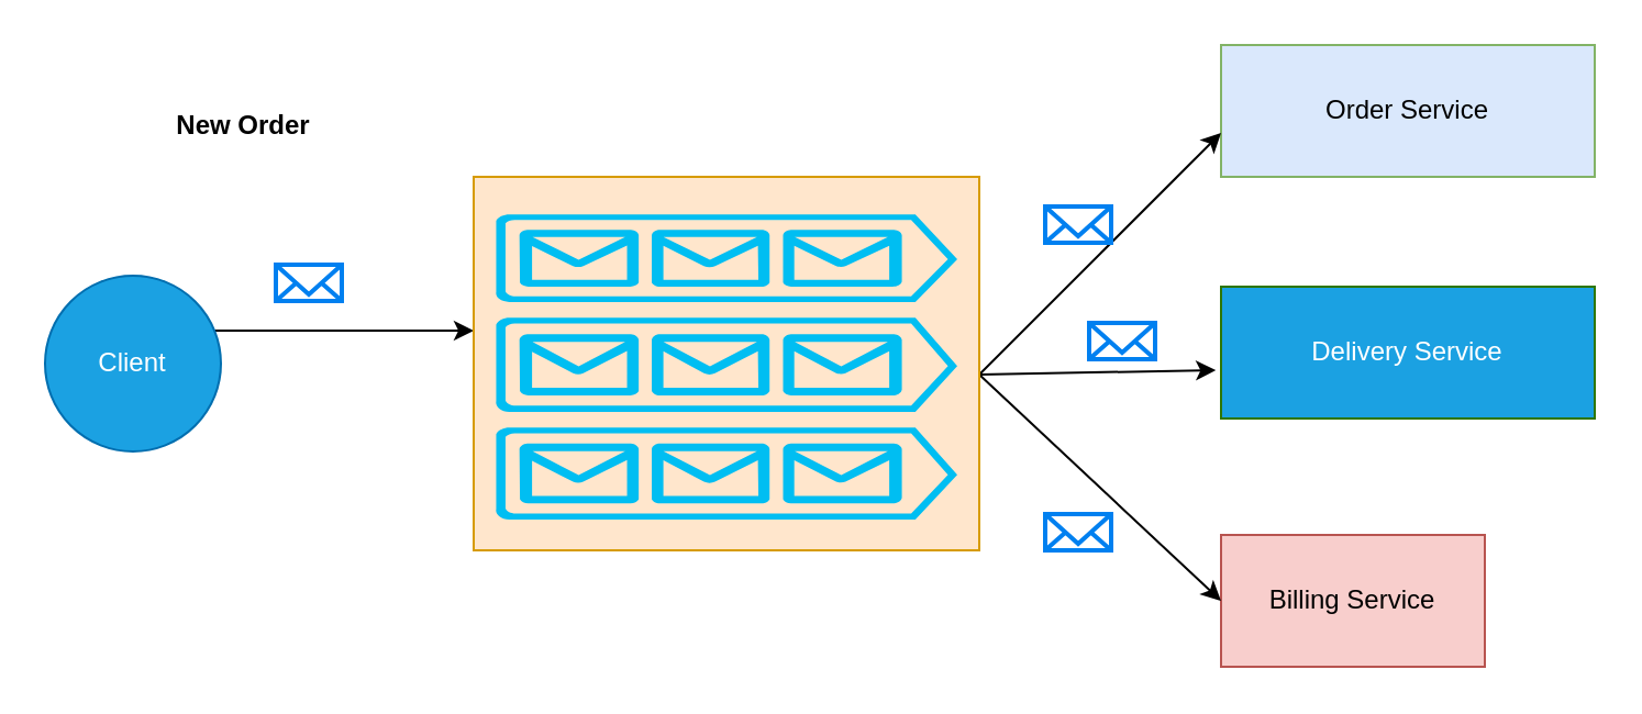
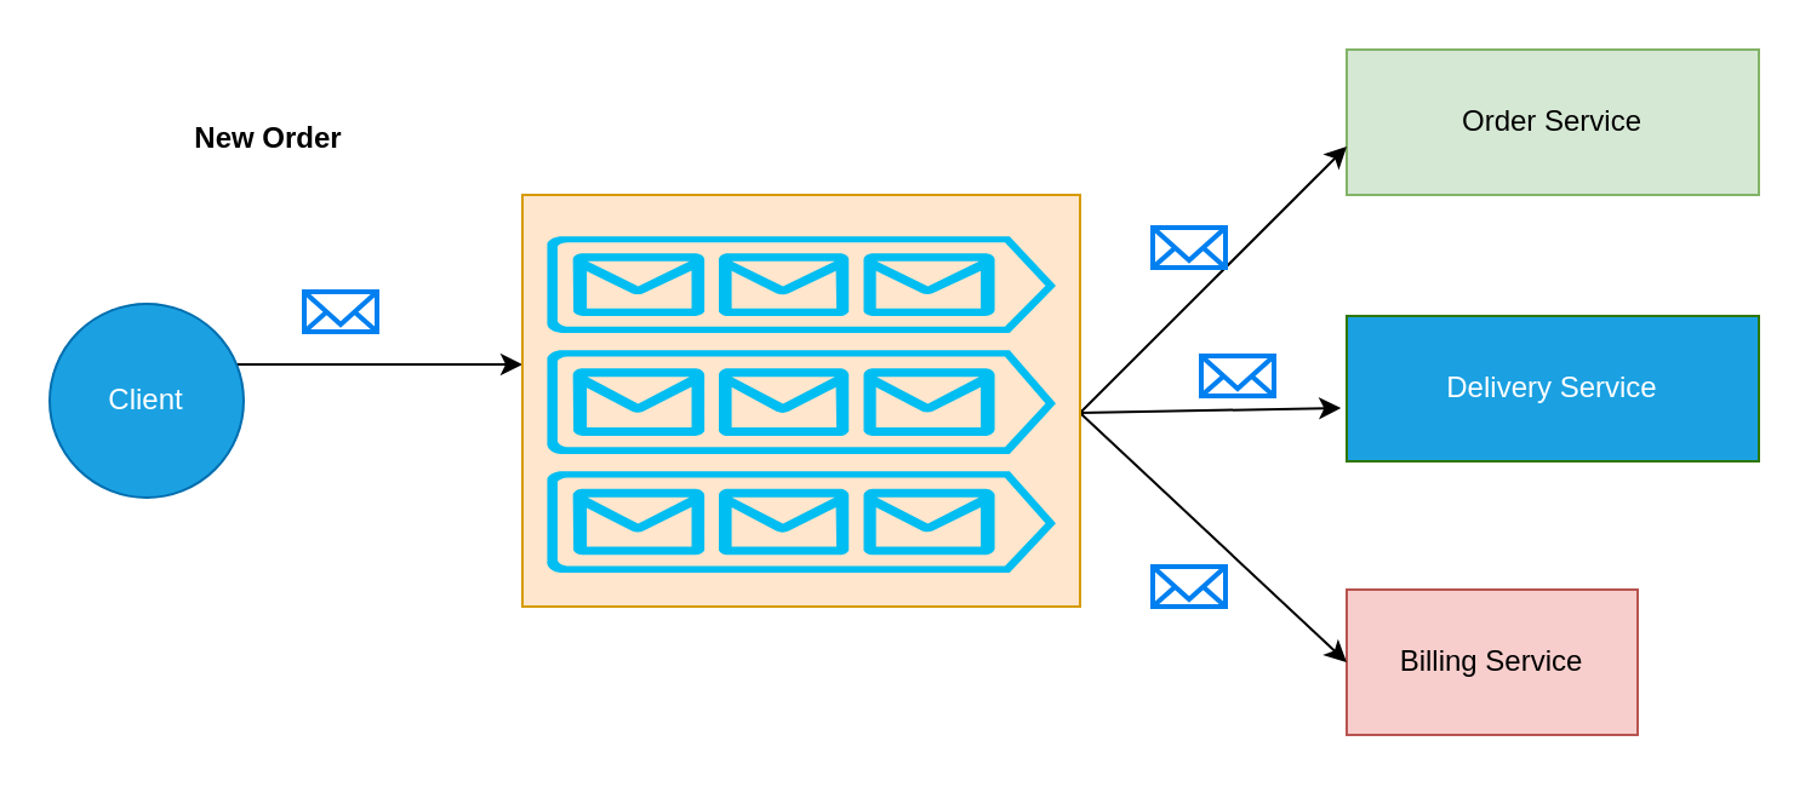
  <mxCell id="0" />
  <mxCell id="1" parent="0" />
  <mxCell id="2" style="edgeStyle=orthogonalEdgeStyle;rounded=0;orthogonalLoop=1;jettySize=auto;html=1;" edge="1" parent="1" source="3" target="16"><mxGeometry relative="1" as="geometry"><mxPoint x="215" y="150" as="targetPoint" /><Array as="points"><mxPoint x="195" y="150" /><mxPoint x="195" y="150" /></Array></mxGeometry></mxCell>
  <mxCell id="3" value="Client" style="ellipse;whiteSpace=wrap;html=1;aspect=fixed;fillColor=#1ba1e2;fontColor=#ffffff;strokeColor=#006EAF;" vertex="1" parent="1"><mxGeometry x="20" y="125" width="80" height="80" as="geometry" /></mxCell>
  <mxCell id="4" value="" style="group;fillColor=#fad9d5;strokeColor=#ae4132;container=0;movable=1;resizable=1;rotatable=1;deletable=1;editable=1;locked=0;connectable=1;" vertex="1" connectable="0" parent="1"><mxGeometry x="215" y="80" width="230" height="170" as="geometry" /></mxCell>
- <mxCell id="5" value="Order Service" style="rounded=0;whiteSpace=wrap;html=1;fillColor=#dae8fc;strokeColor=#82b366;" vertex="1" parent="1"><mxGeometry x="555" y="20" width="170" height="60" as="geometry" /></mxCell>
+ <mxCell id="5" value="Order Service" style="rounded=0;whiteSpace=wrap;html=1;fillColor=#d5e8d4;strokeColor=#82b366;" vertex="1" parent="1"><mxGeometry x="555" y="20" width="170" height="60" as="geometry" /></mxCell>
  <mxCell id="6" value="Delivery Service" style="rounded=0;whiteSpace=wrap;html=1;fillColor=#1ba1e2;strokeColor=#2D7600;fontColor=#ffffff;" vertex="1" parent="1"><mxGeometry x="555" y="130" width="170" height="60" as="geometry" /></mxCell>
  <mxCell id="7" value="Billing Service" style="rounded=0;whiteSpace=wrap;html=1;fillColor=#f8cecc;strokeColor=#b85450;" vertex="1" parent="1"><mxGeometry x="555" y="243" width="120" height="60" as="geometry" /></mxCell>
  <mxCell id="8" value="" style="endArrow=classic;html=1;rounded=0;entryX=0;entryY=0.5;entryDx=0;entryDy=0;" edge="1" parent="1"><mxGeometry width="50" height="50" relative="1" as="geometry"><mxPoint x="445" y="170" as="sourcePoint" /><mxPoint x="555" y="60" as="targetPoint" /></mxGeometry></mxCell>
  <mxCell id="9" value="" style="endArrow=classic;html=1;rounded=0;entryX=-0.014;entryY=0.633;entryDx=0;entryDy=0;entryPerimeter=0;" edge="1" parent="1" target="6"><mxGeometry width="50" height="50" relative="1" as="geometry"><mxPoint x="445" y="170" as="sourcePoint" /><mxPoint x="555" y="60" as="targetPoint" /></mxGeometry></mxCell>
  <mxCell id="10" value="" style="endArrow=classic;html=1;rounded=0;entryX=0;entryY=0.5;entryDx=0;entryDy=0;" edge="1" parent="1" target="7"><mxGeometry width="50" height="50" relative="1" as="geometry"><mxPoint x="445" y="170" as="sourcePoint" /><mxPoint x="575" y="70" as="targetPoint" /></mxGeometry></mxCell>
  <mxCell id="11" value="" style="html=1;verticalLabelPosition=bottom;align=center;labelBackgroundColor=#ffffff;verticalAlign=top;strokeWidth=2;strokeColor=#0080F0;shadow=0;dashed=0;shape=mxgraph.ios7.icons.mail;" vertex="1" parent="1"><mxGeometry x="125" y="120" width="30" height="16.5" as="geometry" /></mxCell>
  <mxCell id="12" value="" style="html=1;verticalLabelPosition=bottom;align=center;labelBackgroundColor=#ffffff;verticalAlign=top;strokeWidth=2;strokeColor=#0080F0;shadow=0;dashed=0;shape=mxgraph.ios7.icons.mail;" vertex="1" parent="1"><mxGeometry x="475" y="233.5" width="30" height="16.5" as="geometry" /></mxCell>
  <mxCell id="13" value="" style="html=1;verticalLabelPosition=bottom;align=center;labelBackgroundColor=#ffffff;verticalAlign=top;strokeWidth=2;strokeColor=#0080F0;shadow=0;dashed=0;shape=mxgraph.ios7.icons.mail;" vertex="1" parent="1"><mxGeometry x="495" y="146.5" width="30" height="16.5" as="geometry" /></mxCell>
  <mxCell id="14" value="" style="html=1;verticalLabelPosition=bottom;align=center;labelBackgroundColor=#ffffff;verticalAlign=top;strokeWidth=2;strokeColor=#0080F0;shadow=0;dashed=0;shape=mxgraph.ios7.icons.mail;" vertex="1" parent="1"><mxGeometry x="475" y="93.5" width="30" height="16.5" as="geometry" /></mxCell>
  <mxCell id="15" value="&lt;b&gt;New Order&lt;/b&gt;" style="text;html=1;align=center;verticalAlign=middle;resizable=0;points=[];autosize=1;strokeColor=none;fillColor=none;" vertex="1" parent="1"><mxGeometry x="70" y="41.75" width="80" height="30" as="geometry" /></mxCell>
  <mxCell id="16" value="" style="rounded=0;whiteSpace=wrap;html=1;movable=1;resizable=1;rotatable=1;deletable=1;editable=1;locked=0;connectable=1;fillColor=#ffe6cc;strokeColor=#d79b00;" vertex="1" parent="1"><mxGeometry x="215" y="80" width="230" height="170" as="geometry" /></mxCell>
  <mxCell id="17" value="" style="verticalLabelPosition=bottom;html=1;verticalAlign=top;align=center;strokeColor=none;fillColor=#00BEF2;shape=mxgraph.azure.queue_generic;pointerEvents=1;container=0;movable=1;resizable=1;rotatable=1;deletable=1;editable=1;locked=0;connectable=1;" vertex="1" parent="1"><mxGeometry x="225" y="97" width="210" height="40" as="geometry" /></mxCell>
  <mxCell id="18" value="" style="verticalLabelPosition=bottom;html=1;verticalAlign=top;align=center;strokeColor=none;fillColor=#00BEF2;shape=mxgraph.azure.queue_generic;pointerEvents=1;container=0;movable=1;resizable=1;rotatable=1;deletable=1;editable=1;locked=0;connectable=1;" vertex="1" parent="1"><mxGeometry x="225" y="144" width="210" height="43" as="geometry" /></mxCell>
  <mxCell id="19" value="" style="verticalLabelPosition=bottom;html=1;verticalAlign=top;align=center;strokeColor=none;fillColor=#00BEF2;shape=mxgraph.azure.queue_generic;pointerEvents=1;container=0;movable=1;resizable=1;rotatable=1;deletable=1;editable=1;locked=0;connectable=1;" vertex="1" parent="1"><mxGeometry x="225" y="194" width="210" height="42" as="geometry" /></mxCell>
